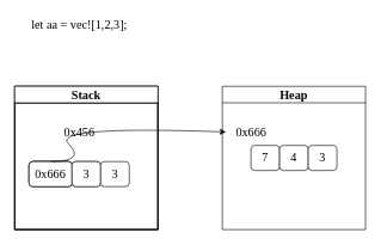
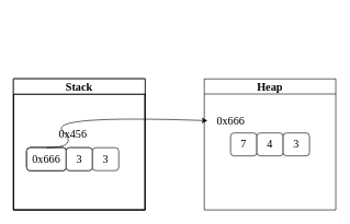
  <mxCell id="0" />
  <mxCell id="1" parent="0" />
  <mxCell id="2" value="Stack" style="swimlane;fontSize=17;fontFamily=Comic Sans MS;" vertex="1" parent="1"><mxGeometry x="20" y="120" width="200" height="200" as="geometry" /></mxCell>
  <mxCell id="3" value="0x666" style="rounded=1;whiteSpace=wrap;html=1;fontSize=17;fontFamily=Comic Sans MS;" vertex="1" parent="2"><mxGeometry x="20" y="105" width="60" height="35" as="geometry" /></mxCell>
  <mxCell id="4" value="Stack" style="swimlane;fontSize=17;fontFamily=Comic Sans MS;" vertex="1" parent="2"><mxGeometry width="200" height="200" as="geometry" /></mxCell>
  <mxCell id="5" value="0x666" style="rounded=1;whiteSpace=wrap;html=1;fontSize=17;fontFamily=Comic Sans MS;" vertex="1" parent="4"><mxGeometry x="20" y="105" width="60" height="35" as="geometry" /></mxCell>
  <mxCell id="6" value="3" style="rounded=1;whiteSpace=wrap;html=1;fontSize=17;fontFamily=Comic Sans MS;" vertex="1" parent="4"><mxGeometry x="80" y="105" width="40" height="35" as="geometry" /></mxCell>
  <mxCell id="7" value="Stack" style="swimlane;fontSize=17;fontFamily=Comic Sans MS;" vertex="1" parent="4"><mxGeometry width="200" height="200" as="geometry" /></mxCell>
  <mxCell id="8" value="0x666" style="rounded=1;whiteSpace=wrap;html=1;fontSize=17;fontFamily=Comic Sans MS;" vertex="1" parent="7"><mxGeometry x="20" y="105" width="60" height="35" as="geometry" /></mxCell>
  <mxCell id="9" value="Stack" style="swimlane;fontSize=17;fontFamily=Comic Sans MS;" vertex="1" parent="7"><mxGeometry width="200" height="200" as="geometry" /></mxCell>
  <mxCell id="10" value="0x666" style="rounded=1;whiteSpace=wrap;html=1;fontSize=17;fontFamily=Comic Sans MS;" vertex="1" parent="9"><mxGeometry x="20" y="105" width="60" height="35" as="geometry" /></mxCell>
  <mxCell id="11" value="3" style="rounded=1;whiteSpace=wrap;html=1;fontSize=17;fontFamily=Comic Sans MS;" vertex="1" parent="9"><mxGeometry x="80" y="105" width="40" height="35" as="geometry" /></mxCell>
  <mxCell id="12" value="3" style="rounded=1;whiteSpace=wrap;html=1;fontSize=17;fontFamily=Comic Sans MS;" vertex="1" parent="9"><mxGeometry x="120" y="105" width="40" height="35" as="geometry" /></mxCell>
- <mxCell id="13" value="0x456" style="text;html=1;align=center;verticalAlign=middle;resizable=0;points=[];autosize=1;strokeColor=none;fillColor=none;fontSize=17;fontFamily=Comic Sans MS;" vertex="1" parent="9"><mxGeometry x="55" y="50" width="70" height="30" as="geometry" /></mxCell>
+ <mxCell id="13" value="0x456" style="text;html=1;align=center;verticalAlign=middle;resizable=0;points=[];autosize=1;strokeColor=none;fillColor=none;fontSize=17;fontFamily=Comic Sans MS;" vertex="1" parent="9"><mxGeometry x="55" y="70" width="70" height="30" as="geometry" /></mxCell>
  <mxCell id="14" value="" style="curved=1;endArrow=classic;html=1;fontSize=17;fontFamily=Comic Sans MS;" edge="1" parent="9" target="19"><mxGeometry width="50" height="50" relative="1" as="geometry"><mxPoint x="50" y="105" as="sourcePoint" /><mxPoint x="100" y="55" as="targetPoint" /><Array as="points"><mxPoint x="100" y="105" /><mxPoint x="50" y="55" /></Array></mxGeometry></mxCell>
  <mxCell id="15" value="Heap" style="swimlane;fontSize=17;fontFamily=Comic Sans MS;" vertex="1" parent="1"><mxGeometry x="310" y="120" width="200" height="200" as="geometry" /></mxCell>
  <mxCell id="16" value="7" style="rounded=1;whiteSpace=wrap;html=1;fontSize=17;fontFamily=Comic Sans MS;" vertex="1" parent="15"><mxGeometry x="40" y="82.5" width="40" height="35" as="geometry" /></mxCell>
  <mxCell id="17" value="4" style="rounded=1;whiteSpace=wrap;html=1;fontSize=17;fontFamily=Comic Sans MS;" vertex="1" parent="15"><mxGeometry x="80" y="82.5" width="40" height="35" as="geometry" /></mxCell>
  <mxCell id="18" value="3" style="rounded=1;whiteSpace=wrap;html=1;fontSize=17;fontFamily=Comic Sans MS;" vertex="1" parent="15"><mxGeometry x="120" y="82.5" width="40" height="35" as="geometry" /></mxCell>
  <mxCell id="19" value="0x666" style="text;html=1;align=center;verticalAlign=middle;resizable=0;points=[];autosize=1;strokeColor=none;fillColor=none;fontSize=17;fontFamily=Comic Sans MS;" vertex="1" parent="1"><mxGeometry x="315" y="170" width="70" height="30" as="geometry" /></mxCell>
- <mxCell id="20" value="let aa = vec![1,2,3];" style="text;html=1;align=center;verticalAlign=middle;resizable=0;points=[];autosize=1;strokeColor=none;fillColor=none;fontSize=17;fontFamily=Comic Sans MS;" vertex="1" parent="1"><mxGeometry x="30" y="20" width="160" height="30" as="geometry" /></mxCell>
